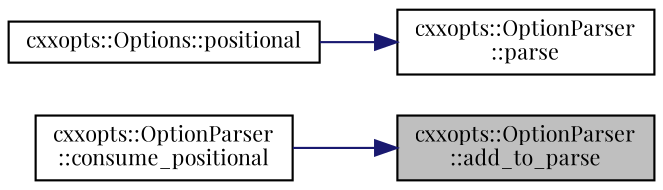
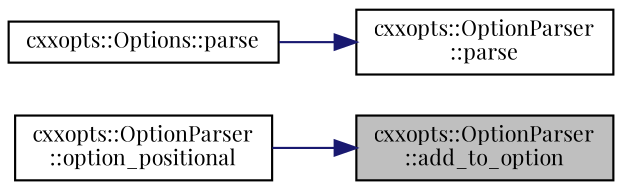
  digraph {
    fontname="Playfair Display"
    rankdir=RL
    node [color=black fillcolor=white fontname="Playfair Display" fontsize=10 shape=record style=filled]
    edge [color=midnightblue dir=back fontname="Playfair Display" fontsize=10 labelfontname=Helvetica labelfontsize=10 style=solid]
-   n1 [fillcolor=grey75 fontcolor=black height=0.2 label="cxxopts::OptionParser\l::add_to_parse" width=0.4]
-   n2 [height=0.2 label="cxxopts::OptionParser\l::consume_positional" width=0.4]
+   n1 [fillcolor=grey75 fontcolor=black height=0.2 label="cxxopts::OptionParser\l::add_to_option" width=0.4]
+   n2 [height=0.2 label="cxxopts::OptionParser\l::option_positional" width=0.4]
    n3 [height=0.2 label="cxxopts::OptionParser\l::parse" width=0.4]
-   n4 [height=0.2 label="cxxopts::Options::positional" width=0.4]
+   n4 [height=0.2 label="cxxopts::Options::parse" width=0.4]
    n1 -> n2
    n3 -> n4
  }
